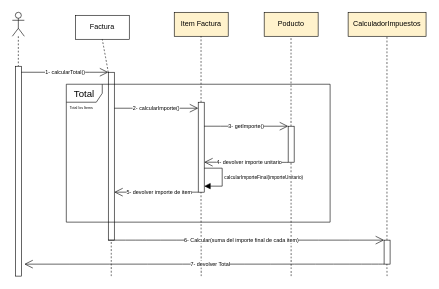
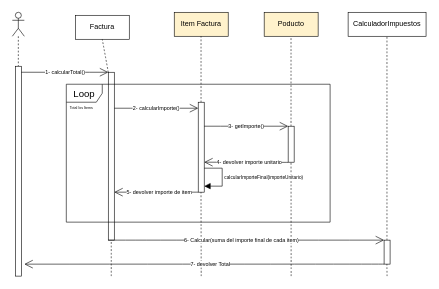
  <mxCell id="0" />
  <mxCell id="1" parent="0" />
  <mxCell id="2" value="" style="shape=umlLifeline;perimeter=lifelinePerimeter;whiteSpace=wrap;html=1;container=1;dropTarget=0;collapsible=0;recursiveResize=0;outlineConnect=0;portConstraint=eastwest;newEdgeStyle={&quot;edgeStyle&quot;:&quot;elbowEdgeStyle&quot;,&quot;elbow&quot;:&quot;vertical&quot;,&quot;curved&quot;:0,&quot;rounded&quot;:0};participant=umlActor;" parent="1" vertex="1"><mxGeometry x="20" y="20" width="20" height="90" as="geometry" /></mxCell>
  <mxCell id="3" value="Factura" style="html=1;whiteSpace=wrap;" parent="1" vertex="1"><mxGeometry x="125" y="25" width="90" height="40" as="geometry" /></mxCell>
  <mxCell id="4" value="" style="html=1;points=[];perimeter=orthogonalPerimeter;outlineConnect=0;targetShapes=umlLifeline;portConstraint=eastwest;newEdgeStyle={&quot;edgeStyle&quot;:&quot;elbowEdgeStyle&quot;,&quot;elbow&quot;:&quot;vertical&quot;,&quot;curved&quot;:0,&quot;rounded&quot;:0};" parent="1" vertex="1"><mxGeometry x="25" y="110" width="10" height="350" as="geometry" /></mxCell>
  <mxCell id="5" value="Poducto" style="html=1;whiteSpace=wrap;fillColor=#fff2cc;" parent="1" vertex="1"><mxGeometry x="440" y="20" width="90" height="40" as="geometry" /></mxCell>
  <mxCell id="6" value="Item Factura" style="html=1;whiteSpace=wrap;fillColor=#fff2cc;" parent="1" vertex="1"><mxGeometry x="290" y="20" width="90" height="40" as="geometry" /></mxCell>
  <mxCell id="7" value="1- calcularTotal()" style="endArrow=open;endFill=1;endSize=12;html=1;rounded=0;fontSize=9;curved=1;" parent="1" source="4" target="8" edge="1"><mxGeometry width="160" relative="1" as="geometry"><mxPoint x="40" y="120" as="sourcePoint" /><mxPoint x="175" y="120" as="targetPoint" /><Array as="points"><mxPoint x="125" y="120" /></Array></mxGeometry></mxCell>
  <mxCell id="8" value="" style="html=1;points=[];perimeter=orthogonalPerimeter;outlineConnect=0;targetShapes=umlLifeline;portConstraint=eastwest;newEdgeStyle={&quot;edgeStyle&quot;:&quot;elbowEdgeStyle&quot;,&quot;elbow&quot;:&quot;vertical&quot;,&quot;curved&quot;:0,&quot;rounded&quot;:0};" parent="1" vertex="1"><mxGeometry x="180" y="120" width="10" height="280" as="geometry" /></mxCell>
  <mxCell id="9" value="" style="endArrow=none;dashed=1;html=1;rounded=0;fontSize=12;startSize=8;endSize=8;curved=1;entryX=0.5;entryY=1;entryDx=0;entryDy=0;" parent="1" source="8" target="3" edge="1"><mxGeometry width="50" height="50" relative="1" as="geometry"><mxPoint x="250" y="230" as="sourcePoint" /><mxPoint x="300" y="180" as="targetPoint" /></mxGeometry></mxCell>
  <mxCell id="10" value="" style="endArrow=none;dashed=1;html=1;rounded=0;fontSize=12;startSize=8;endSize=8;curved=1;entryX=0.5;entryY=1;entryDx=0;entryDy=0;exitX=0.471;exitY=0;exitDx=0;exitDy=0;exitPerimeter=0;" parent="1" source="13" edge="1"><mxGeometry width="50" height="50" relative="1" as="geometry"><mxPoint x="334.71" y="200" as="sourcePoint" /><mxPoint x="334.71" y="60" as="targetPoint" /></mxGeometry></mxCell>
  <mxCell id="11" value="" style="endArrow=none;dashed=1;html=1;rounded=0;fontSize=12;startSize=8;endSize=8;curved=1;" parent="1" source="17" edge="1"><mxGeometry width="50" height="50" relative="1" as="geometry"><mxPoint x="485" y="240" as="sourcePoint" /><mxPoint x="484.8" y="60" as="targetPoint" /></mxGeometry></mxCell>
  <mxCell id="12" value="" style="endArrow=none;dashed=1;html=1;rounded=0;fontSize=12;startSize=8;endSize=8;curved=1;entryX=0.5;entryY=1;entryDx=0;entryDy=0;exitX=0.471;exitY=0;exitDx=0;exitDy=0;exitPerimeter=0;" parent="1" target="13" edge="1"><mxGeometry width="50" height="50" relative="1" as="geometry"><mxPoint x="334.71" y="200" as="sourcePoint" /><mxPoint x="334.71" y="60" as="targetPoint" /></mxGeometry></mxCell>
  <mxCell id="13" value="" style="html=1;points=[];perimeter=orthogonalPerimeter;outlineConnect=0;targetShapes=umlLifeline;portConstraint=eastwest;newEdgeStyle={&quot;edgeStyle&quot;:&quot;elbowEdgeStyle&quot;,&quot;elbow&quot;:&quot;vertical&quot;,&quot;curved&quot;:0,&quot;rounded&quot;:0};fontStyle=1" parent="1" vertex="1"><mxGeometry x="330" y="170" width="10" height="150" as="geometry" /></mxCell>
- <mxCell id="14" value="Total" style="shape=umlFrame;whiteSpace=wrap;html=1;pointerEvents=0;fontSize=16;" parent="1" vertex="1"><mxGeometry x="110" y="140" width="440" height="230" as="geometry" /></mxCell>
+ <mxCell id="14" value="Loop" style="shape=umlFrame;whiteSpace=wrap;html=1;pointerEvents=0;fontSize=16;" parent="1" vertex="1"><mxGeometry x="110" y="140" width="440" height="230" as="geometry" /></mxCell>
  <mxCell id="15" value="2- calcularImporte()" style="endArrow=open;endFill=1;endSize=12;html=1;rounded=0;fontSize=9;curved=1;" parent="1" edge="1"><mxGeometry width="160" relative="1" as="geometry"><mxPoint x="190" y="180" as="sourcePoint" /><mxPoint x="330" y="180" as="targetPoint" /><Array as="points"><mxPoint x="240" y="180" /></Array></mxGeometry></mxCell>
  <mxCell id="16" value="3- getImporte()" style="endArrow=open;endFill=1;endSize=12;html=1;rounded=0;fontSize=9;curved=1;" parent="1" edge="1"><mxGeometry width="160" relative="1" as="geometry"><mxPoint x="340" y="209.997" as="sourcePoint" /><mxPoint x="480" y="209.997" as="targetPoint" /><Array as="points"><mxPoint x="390" y="209.997" /></Array></mxGeometry></mxCell>
  <mxCell id="17" value="" style="html=1;points=[];perimeter=orthogonalPerimeter;outlineConnect=0;targetShapes=umlLifeline;portConstraint=eastwest;newEdgeStyle={&quot;edgeStyle&quot;:&quot;elbowEdgeStyle&quot;,&quot;elbow&quot;:&quot;vertical&quot;,&quot;curved&quot;:0,&quot;rounded&quot;:0};fontStyle=1" parent="1" vertex="1"><mxGeometry x="480" y="210" width="10" height="60" as="geometry" /></mxCell>
  <mxCell id="18" value="5- devolver importe de item" style="endArrow=open;endFill=1;endSize=12;html=1;rounded=0;fontSize=9;curved=1;" parent="1" edge="1"><mxGeometry x="-0.077" width="160" relative="1" as="geometry"><mxPoint x="330" y="320" as="sourcePoint" /><mxPoint x="190" y="320" as="targetPoint" /><Array as="points" /><mxPoint as="offset" /></mxGeometry></mxCell>
  <mxCell id="19" value="4- devolver importe unitario" style="endArrow=open;endFill=1;endSize=12;html=1;rounded=0;fontSize=9;curved=1;" parent="1" edge="1"><mxGeometry x="-0.077" width="160" relative="1" as="geometry"><mxPoint x="480" y="270.29" as="sourcePoint" /><mxPoint x="340" y="270" as="targetPoint" /><Array as="points" /><mxPoint as="offset" /></mxGeometry></mxCell>
  <mxCell id="20" value="Total los Items" style="text;html=1;align=center;verticalAlign=middle;resizable=0;points=[];autosize=1;strokeColor=none;fillColor=none;fontSize=6;" parent="1" vertex="1"><mxGeometry x="100" y="170" width="70" height="20" as="geometry" /></mxCell>
  <mxCell id="21" value="" style="endArrow=none;dashed=1;html=1;rounded=0;fontSize=12;startSize=8;endSize=8;curved=1;entryX=0.5;entryY=1;entryDx=0;entryDy=0;" parent="1" edge="1"><mxGeometry width="50" height="50" relative="1" as="geometry"><mxPoint x="335" y="460" as="sourcePoint" /><mxPoint x="334.66" y="320" as="targetPoint" /></mxGeometry></mxCell>
  <mxCell id="22" value="" style="endArrow=none;dashed=1;html=1;rounded=0;fontSize=12;startSize=8;endSize=8;curved=1;entryX=0.5;entryY=1;entryDx=0;entryDy=0;" parent="1" edge="1"><mxGeometry width="50" height="50" relative="1" as="geometry"><mxPoint x="485" y="460" as="sourcePoint" /><mxPoint x="484.8" y="270" as="targetPoint" /></mxGeometry></mxCell>
  <mxCell id="23" value="" style="endArrow=none;dashed=1;html=1;rounded=0;fontSize=12;startSize=8;endSize=8;curved=1;" parent="1" target="8" edge="1"><mxGeometry width="50" height="50" relative="1" as="geometry"><mxPoint x="184.96" y="460" as="sourcePoint" /><mxPoint x="184.76" y="410" as="targetPoint" /></mxGeometry></mxCell>
  <mxCell id="24" value="calcularImporteFinal(importeUnitario)" style="html=1;align=left;spacingLeft=2;endArrow=block;rounded=0;edgeStyle=orthogonalEdgeStyle;curved=0;rounded=0;fontSize=8;startSize=8;endSize=8;entryX=1;entryY=0.933;entryDx=0;entryDy=0;entryPerimeter=0;" parent="1" target="13" edge="1"><mxGeometry relative="1" as="geometry"><mxPoint x="340" y="280" as="sourcePoint" /><Array as="points"><mxPoint x="370" y="280" /><mxPoint x="370" y="310" /></Array><mxPoint x="345" y="310" as="targetPoint" /></mxGeometry></mxCell>
- <mxCell id="25" value="CalculadorImpuestos" style="html=1;whiteSpace=wrap;fillColor=#fff2cc;" parent="1" vertex="1"><mxGeometry x="580" y="20" width="130" height="40" as="geometry" /></mxCell>
+ <mxCell id="25" value="CalculadorImpuestos" style="html=1;whiteSpace=wrap;" parent="1" vertex="1"><mxGeometry x="580" y="20" width="130" height="40" as="geometry" /></mxCell>
  <mxCell id="26" value="" style="endArrow=none;dashed=1;html=1;rounded=0;fontSize=12;startSize=8;endSize=8;curved=1;" parent="1" source="27" edge="1"><mxGeometry width="50" height="50" relative="1" as="geometry"><mxPoint x="650" y="460" as="sourcePoint" /><mxPoint x="644.8" y="60" as="targetPoint" /></mxGeometry></mxCell>
  <mxCell id="27" value="" style="html=1;points=[];perimeter=orthogonalPerimeter;outlineConnect=0;targetShapes=umlLifeline;portConstraint=eastwest;newEdgeStyle={&quot;edgeStyle&quot;:&quot;elbowEdgeStyle&quot;,&quot;elbow&quot;:&quot;vertical&quot;,&quot;curved&quot;:0,&quot;rounded&quot;:0};fontStyle=1" parent="1" vertex="1"><mxGeometry x="640" y="400" width="10" height="40" as="geometry" /></mxCell>
  <mxCell id="28" value="" style="endArrow=none;dashed=1;html=1;rounded=0;fontSize=12;startSize=8;endSize=8;curved=1;" parent="1" edge="1"><mxGeometry width="50" height="50" relative="1" as="geometry"><mxPoint x="645" y="460" as="sourcePoint" /><mxPoint x="644.66" y="440" as="targetPoint" /></mxGeometry></mxCell>
  <mxCell id="29" value="7- devolver Total" style="endArrow=open;endFill=1;endSize=12;html=1;rounded=0;fontSize=9;curved=1;entryX=1.5;entryY=0.943;entryDx=0;entryDy=0;entryPerimeter=0;" parent="1" source="27" target="4" edge="1"><mxGeometry x="-0.035" width="160" relative="1" as="geometry"><mxPoint x="150" y="520" as="sourcePoint" /><mxPoint x="610" y="520" as="targetPoint" /><Array as="points" /><mxPoint as="offset" /></mxGeometry></mxCell>
  <mxCell id="30" value="6- Calcular(suma del importe final de cada item)" style="endArrow=open;endFill=1;endSize=12;html=1;rounded=0;fontSize=9;curved=1;" parent="1" target="27" edge="1"><mxGeometry x="-0.035" width="160" relative="1" as="geometry"><mxPoint x="180" y="400" as="sourcePoint" /><mxPoint x="60" y="400" as="targetPoint" /><Array as="points" /><mxPoint as="offset" /></mxGeometry></mxCell>
